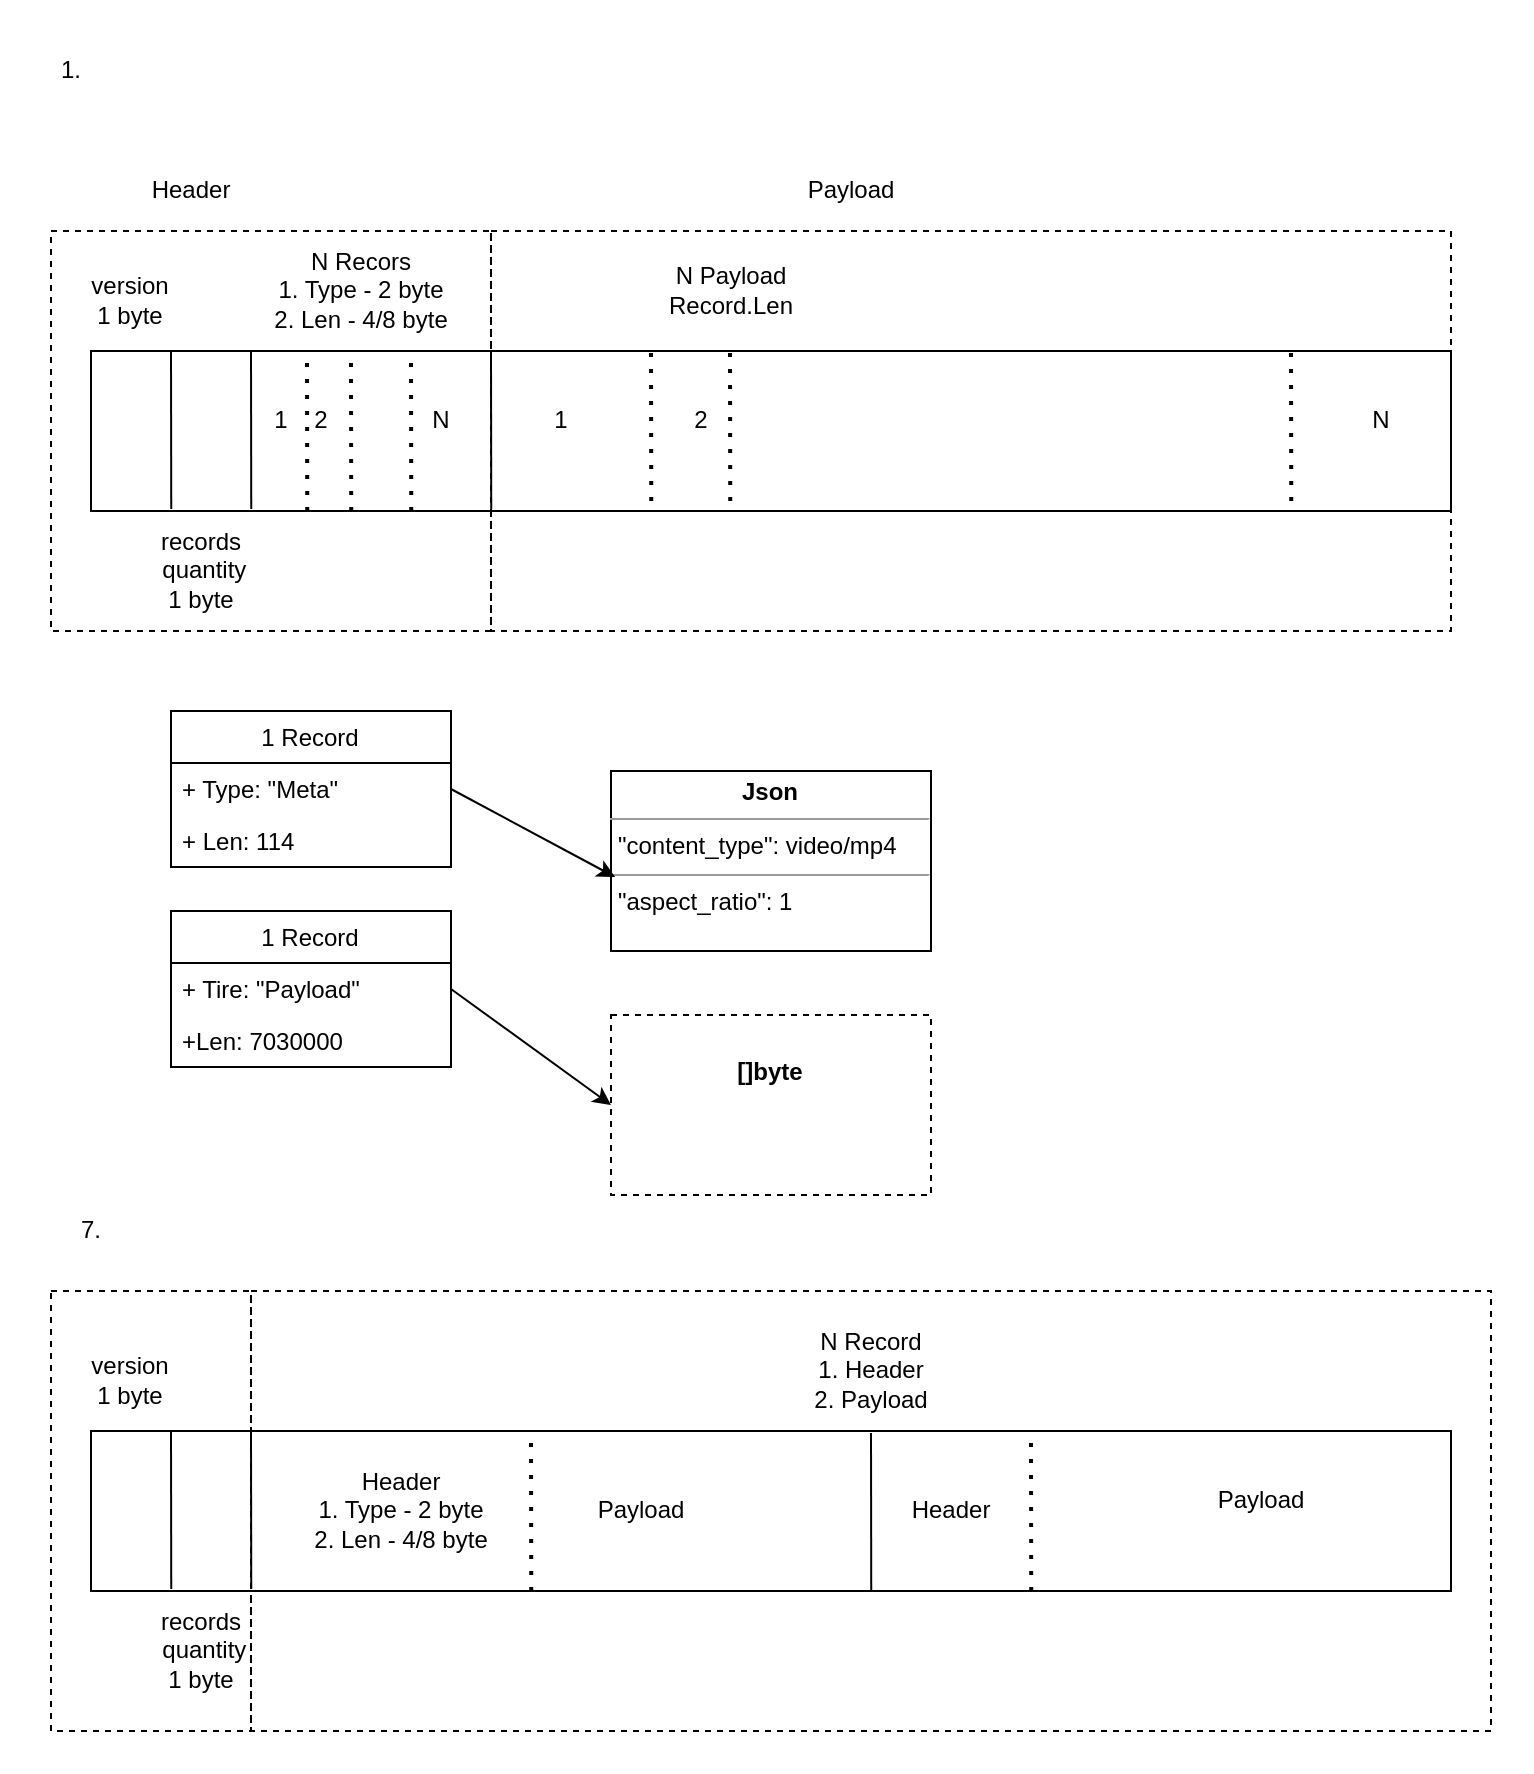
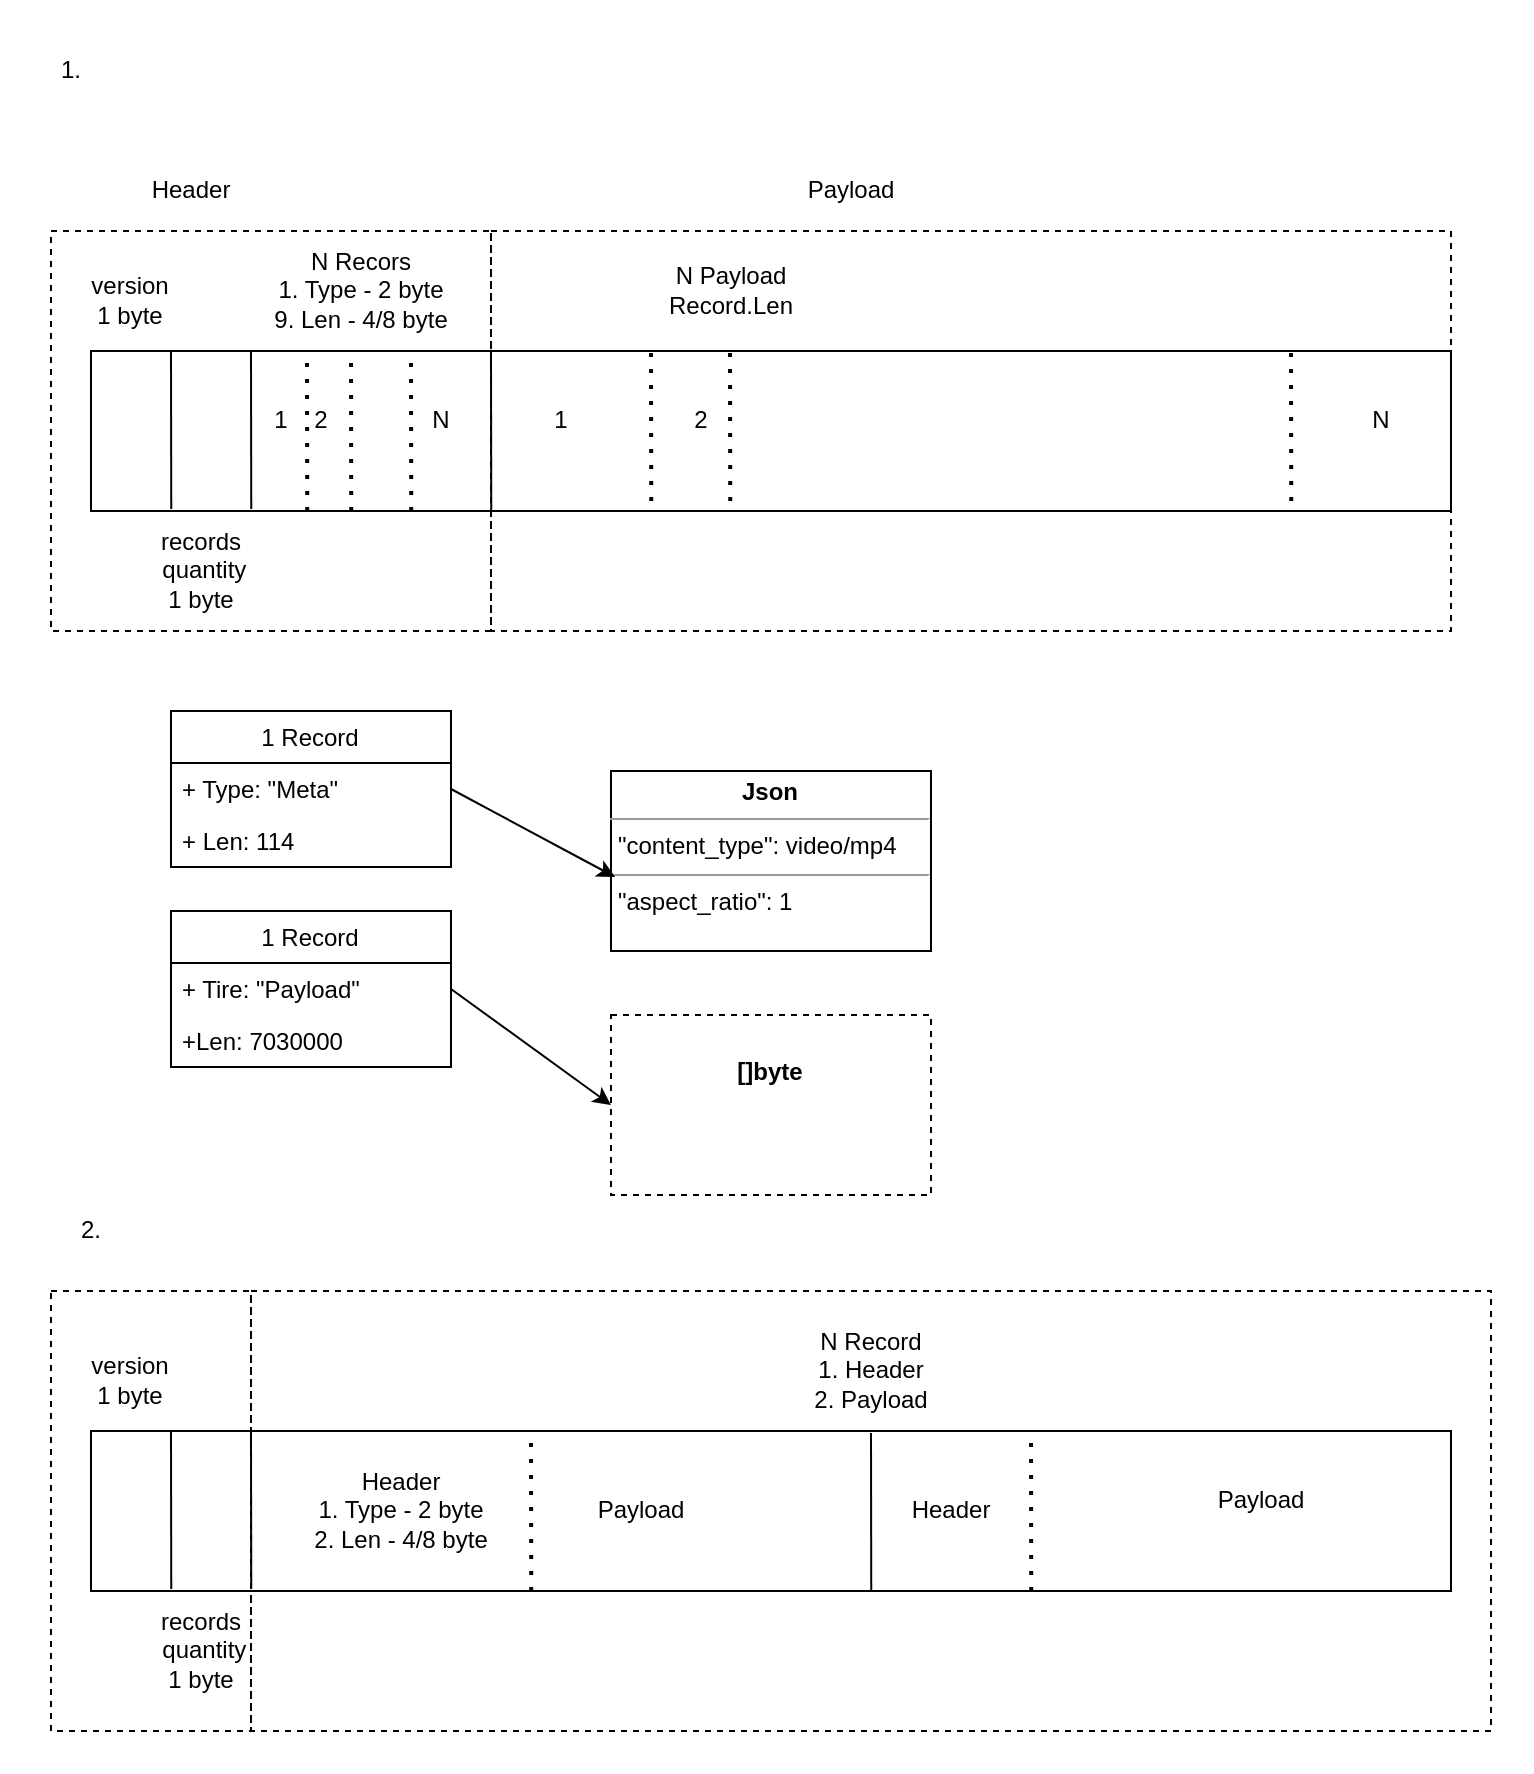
  <mxCell id="0" />
  <mxCell id="1" parent="0" />
  <mxCell id="2" value="" style="rounded=0;whiteSpace=wrap;html=1;fillColor=none;dashed=1;" vertex="1" parent="1"><mxGeometry x="125" y="645" width="620" height="220" as="geometry" /></mxCell>
  <mxCell id="3" value="" style="rounded=0;whiteSpace=wrap;html=1;fillColor=none;dashed=1;" vertex="1" parent="1"><mxGeometry x="25" y="115" width="220" height="200" as="geometry" /></mxCell>
  <mxCell id="4" value="" style="rounded=0;whiteSpace=wrap;html=1;" vertex="1" parent="1"><mxGeometry x="45" y="175" width="680" height="80" as="geometry" /></mxCell>
  <mxCell id="5" value="" style="endArrow=none;html=1;rounded=0;exitX=0.059;exitY=0.988;exitDx=0;exitDy=0;exitPerimeter=0;" edge="1" parent="1" source="4"><mxGeometry width="50" height="50" relative="1" as="geometry"><mxPoint x="395" y="285" as="sourcePoint" /><mxPoint x="85" y="175" as="targetPoint" /></mxGeometry></mxCell>
  <mxCell id="6" value="version&lt;br&gt;1 byte" style="text;html=1;strokeColor=none;fillColor=none;align=center;verticalAlign=middle;whiteSpace=wrap;rounded=0;" vertex="1" parent="1"><mxGeometry x="35" y="135" width="60" height="30" as="geometry" /></mxCell>
  <mxCell id="7" value="" style="endArrow=none;html=1;rounded=0;exitX=0.059;exitY=0.988;exitDx=0;exitDy=0;exitPerimeter=0;" edge="1" parent="1"><mxGeometry width="50" height="50" relative="1" as="geometry"><mxPoint x="125.12" y="254.04" as="sourcePoint" /><mxPoint x="125" y="175" as="targetPoint" /></mxGeometry></mxCell>
  <mxCell id="8" value="records&lt;br&gt;&amp;nbsp;quantity&lt;br&gt;1 byte" style="text;html=1;align=center;verticalAlign=middle;resizable=0;points=[];autosize=1;strokeColor=none;fillColor=none;" vertex="1" parent="1"><mxGeometry x="65" y="255" width="70" height="60" as="geometry" /></mxCell>
  <mxCell id="9" value="" style="endArrow=none;html=1;rounded=0;exitX=0.059;exitY=0.988;exitDx=0;exitDy=0;exitPerimeter=0;" edge="1" parent="1"><mxGeometry width="50" height="50" relative="1" as="geometry"><mxPoint x="245.12" y="254.04" as="sourcePoint" /><mxPoint x="245" y="175" as="targetPoint" /></mxGeometry></mxCell>
- <mxCell id="10" value="N Recors&lt;br&gt;1. Type - 2 byte&lt;br&gt;2. Len - 4/8 byte" style="text;html=1;align=center;verticalAlign=middle;resizable=0;points=[];autosize=1;strokeColor=none;fillColor=none;" vertex="1" parent="1"><mxGeometry x="125" y="115" width="110" height="60" as="geometry" /></mxCell>
+ <mxCell id="10" value="N Recors&lt;br&gt;1. Type - 2 byte&lt;br&gt;9. Len - 4/8 byte" style="text;html=1;align=center;verticalAlign=middle;resizable=0;points=[];autosize=1;strokeColor=none;fillColor=none;" vertex="1" parent="1"><mxGeometry x="125" y="115" width="110" height="60" as="geometry" /></mxCell>
  <mxCell id="11" value="" style="endArrow=none;dashed=1;html=1;dashPattern=1 3;strokeWidth=2;rounded=0;exitX=0.159;exitY=1;exitDx=0;exitDy=0;exitPerimeter=0;" edge="1" parent="1" source="4"><mxGeometry width="50" height="50" relative="1" as="geometry"><mxPoint x="395" y="285" as="sourcePoint" /><mxPoint x="153" y="175" as="targetPoint" /></mxGeometry></mxCell>
  <mxCell id="12" value="" style="endArrow=none;dashed=1;html=1;dashPattern=1 3;strokeWidth=2;rounded=0;exitX=0.159;exitY=1;exitDx=0;exitDy=0;exitPerimeter=0;" edge="1" parent="1"><mxGeometry width="50" height="50" relative="1" as="geometry"><mxPoint x="175.12" y="255" as="sourcePoint" /><mxPoint x="175" y="175" as="targetPoint" /></mxGeometry></mxCell>
  <mxCell id="13" value="N" style="text;html=1;align=center;verticalAlign=middle;resizable=0;points=[];autosize=1;strokeColor=none;fillColor=none;" vertex="1" parent="1"><mxGeometry x="205" y="195" width="30" height="30" as="geometry" /></mxCell>
  <mxCell id="14" value="" style="endArrow=none;dashed=1;html=1;dashPattern=1 3;strokeWidth=2;rounded=0;exitX=0.159;exitY=1;exitDx=0;exitDy=0;exitPerimeter=0;" edge="1" parent="1"><mxGeometry width="50" height="50" relative="1" as="geometry"><mxPoint x="205.12" y="255" as="sourcePoint" /><mxPoint x="205" y="175" as="targetPoint" /></mxGeometry></mxCell>
  <mxCell id="15" value="N Payload&lt;br&gt;Record.Len" style="text;html=1;align=center;verticalAlign=middle;resizable=0;points=[];autosize=1;strokeColor=none;fillColor=none;" vertex="1" parent="1"><mxGeometry x="320" y="125" width="90" height="40" as="geometry" /></mxCell>
  <mxCell id="16" value="" style="endArrow=none;dashed=1;html=1;dashPattern=1 3;strokeWidth=2;rounded=0;exitX=0.159;exitY=1;exitDx=0;exitDy=0;exitPerimeter=0;" edge="1" parent="1"><mxGeometry width="50" height="50" relative="1" as="geometry"><mxPoint x="325.12" y="250" as="sourcePoint" /><mxPoint x="325" y="170" as="targetPoint" /></mxGeometry></mxCell>
  <mxCell id="17" value="" style="endArrow=none;dashed=1;html=1;dashPattern=1 3;strokeWidth=2;rounded=0;exitX=0.159;exitY=1;exitDx=0;exitDy=0;exitPerimeter=0;" edge="1" parent="1"><mxGeometry width="50" height="50" relative="1" as="geometry"><mxPoint x="364.62" y="250" as="sourcePoint" /><mxPoint x="364.5" y="170" as="targetPoint" /></mxGeometry></mxCell>
  <mxCell id="18" value="1" style="text;html=1;align=center;verticalAlign=middle;resizable=0;points=[];autosize=1;strokeColor=none;fillColor=none;" vertex="1" parent="1"><mxGeometry x="265" y="195" width="30" height="30" as="geometry" /></mxCell>
  <mxCell id="19" value="2" style="text;html=1;align=center;verticalAlign=middle;resizable=0;points=[];autosize=1;strokeColor=none;fillColor=none;" vertex="1" parent="1"><mxGeometry x="335" y="195" width="30" height="30" as="geometry" /></mxCell>
  <mxCell id="20" value="" style="endArrow=none;dashed=1;html=1;dashPattern=1 3;strokeWidth=2;rounded=0;exitX=0.159;exitY=1;exitDx=0;exitDy=0;exitPerimeter=0;" edge="1" parent="1"><mxGeometry width="50" height="50" relative="1" as="geometry"><mxPoint x="645.12" y="250" as="sourcePoint" /><mxPoint x="645" y="170" as="targetPoint" /></mxGeometry></mxCell>
  <mxCell id="21" value="N" style="text;html=1;align=center;verticalAlign=middle;resizable=0;points=[];autosize=1;strokeColor=none;fillColor=none;" vertex="1" parent="1"><mxGeometry x="675" y="195" width="30" height="30" as="geometry" /></mxCell>
  <mxCell id="22" value="1" style="text;html=1;align=center;verticalAlign=middle;resizable=0;points=[];autosize=1;strokeColor=none;fillColor=none;" vertex="1" parent="1"><mxGeometry x="125" y="195" width="30" height="30" as="geometry" /></mxCell>
  <mxCell id="23" value="2" style="text;html=1;align=center;verticalAlign=middle;resizable=0;points=[];autosize=1;strokeColor=none;fillColor=none;" vertex="1" parent="1"><mxGeometry x="145" y="195" width="30" height="30" as="geometry" /></mxCell>
  <mxCell id="24" value="1 Record" style="swimlane;fontStyle=0;childLayout=stackLayout;horizontal=1;startSize=26;fillColor=none;horizontalStack=0;resizeParent=1;resizeParentMax=0;resizeLast=0;collapsible=1;marginBottom=0;" vertex="1" parent="1"><mxGeometry x="85" y="355" width="140" height="78" as="geometry" /></mxCell>
  <mxCell id="25" value="+ Type: &quot;Meta&quot;" style="text;strokeColor=none;fillColor=none;align=left;verticalAlign=top;spacingLeft=4;spacingRight=4;overflow=hidden;rotatable=0;points=[[0,0.5],[1,0.5]];portConstraint=eastwest;" vertex="1" parent="24"><mxGeometry y="26" width="140" height="26" as="geometry" /></mxCell>
  <mxCell id="26" value="+ Len: 114" style="text;strokeColor=none;fillColor=none;align=left;verticalAlign=top;spacingLeft=4;spacingRight=4;overflow=hidden;rotatable=0;points=[[0,0.5],[1,0.5]];portConstraint=eastwest;" vertex="1" parent="24"><mxGeometry y="52" width="140" height="26" as="geometry" /></mxCell>
  <mxCell id="27" value="1 Record" style="swimlane;fontStyle=0;childLayout=stackLayout;horizontal=1;startSize=26;fillColor=none;horizontalStack=0;resizeParent=1;resizeParentMax=0;resizeLast=0;collapsible=1;marginBottom=0;" vertex="1" parent="1"><mxGeometry x="85" y="455" width="140" height="78" as="geometry" /></mxCell>
  <mxCell id="28" value="+ Tire: &quot;Payload&quot;" style="text;strokeColor=none;fillColor=none;align=left;verticalAlign=top;spacingLeft=4;spacingRight=4;overflow=hidden;rotatable=0;points=[[0,0.5],[1,0.5]];portConstraint=eastwest;" vertex="1" parent="27"><mxGeometry y="26" width="140" height="26" as="geometry" /></mxCell>
  <mxCell id="29" value="+Len: 7030000" style="text;strokeColor=none;fillColor=none;align=left;verticalAlign=top;spacingLeft=4;spacingRight=4;overflow=hidden;rotatable=0;points=[[0,0.5],[1,0.5]];portConstraint=eastwest;" vertex="1" parent="27"><mxGeometry y="52" width="140" height="26" as="geometry" /></mxCell>
  <mxCell id="30" value="&lt;p style=&quot;margin:0px;margin-top:4px;text-align:center;&quot;&gt;&lt;b&gt;Json&lt;/b&gt;&lt;/p&gt;&lt;hr size=&quot;1&quot;&gt;&lt;p style=&quot;margin:0px;margin-left:4px;&quot;&gt;&quot;content_type&quot;: video/mp4&lt;/p&gt;&lt;hr size=&quot;1&quot;&gt;&lt;p style=&quot;margin:0px;margin-left:4px;&quot;&gt;&quot;aspect_ratio&quot;: 1&lt;/p&gt;" style="verticalAlign=top;align=left;overflow=fill;fontSize=12;fontFamily=Helvetica;html=1;fillColor=none;" vertex="1" parent="1"><mxGeometry x="305" y="385" width="160" height="90" as="geometry" /></mxCell>
  <mxCell id="31" value="&lt;p style=&quot;margin:0px;margin-top:4px;text-align:center;&quot;&gt;&lt;b&gt;&lt;br&gt;&lt;/b&gt;&lt;/p&gt;&lt;p style=&quot;margin:0px;margin-top:4px;text-align:center;&quot;&gt;&lt;b&gt;[]byte&lt;/b&gt;&lt;br&gt;&lt;/p&gt;&lt;p style=&quot;margin:0px;margin-left:4px;&quot;&gt;&lt;br&gt;&lt;/p&gt;" style="verticalAlign=top;align=left;overflow=fill;fontSize=12;fontFamily=Helvetica;html=1;fillColor=none;dashed=1;" vertex="1" parent="1"><mxGeometry x="305" y="507" width="160" height="90" as="geometry" /></mxCell>
  <mxCell id="32" value="" style="endArrow=classic;html=1;rounded=0;exitX=1;exitY=0.5;exitDx=0;exitDy=0;entryX=0.013;entryY=0.589;entryDx=0;entryDy=0;entryPerimeter=0;" edge="1" parent="1" source="25" target="30"><mxGeometry width="50" height="50" relative="1" as="geometry"><mxPoint x="355" y="425" as="sourcePoint" /><mxPoint x="405" y="375" as="targetPoint" /></mxGeometry></mxCell>
  <mxCell id="33" value="" style="endArrow=classic;html=1;rounded=0;exitX=1;exitY=0.5;exitDx=0;exitDy=0;entryX=0;entryY=0.5;entryDx=0;entryDy=0;" edge="1" parent="1" source="28" target="31"><mxGeometry width="50" height="50" relative="1" as="geometry"><mxPoint x="235" y="404" as="sourcePoint" /><mxPoint x="307.08" y="406.01" as="targetPoint" /></mxGeometry></mxCell>
  <mxCell id="34" value="" style="rounded=0;whiteSpace=wrap;html=1;" vertex="1" parent="1"><mxGeometry x="45" y="715" width="680" height="80" as="geometry" /></mxCell>
  <mxCell id="35" value="" style="endArrow=none;html=1;rounded=0;exitX=0.059;exitY=0.988;exitDx=0;exitDy=0;exitPerimeter=0;" edge="1" parent="1" source="34"><mxGeometry width="50" height="50" relative="1" as="geometry"><mxPoint x="395" y="825" as="sourcePoint" /><mxPoint x="85" y="715" as="targetPoint" /></mxGeometry></mxCell>
  <mxCell id="36" value="version&lt;br&gt;1 byte" style="text;html=1;strokeColor=none;fillColor=none;align=center;verticalAlign=middle;whiteSpace=wrap;rounded=0;" vertex="1" parent="1"><mxGeometry x="35" y="675" width="60" height="30" as="geometry" /></mxCell>
  <mxCell id="37" value="" style="endArrow=none;html=1;rounded=0;exitX=0.059;exitY=0.988;exitDx=0;exitDy=0;exitPerimeter=0;" edge="1" parent="1"><mxGeometry width="50" height="50" relative="1" as="geometry"><mxPoint x="125.12" y="794.04" as="sourcePoint" /><mxPoint x="125" y="715" as="targetPoint" /></mxGeometry></mxCell>
  <mxCell id="38" value="records&lt;br&gt;&amp;nbsp;quantity&lt;br&gt;1 byte" style="text;html=1;align=center;verticalAlign=middle;resizable=0;points=[];autosize=1;strokeColor=none;fillColor=none;" vertex="1" parent="1"><mxGeometry x="65" y="795" width="70" height="60" as="geometry" /></mxCell>
  <mxCell id="39" value="N Record&lt;br&gt;1. Header&lt;br&gt;2. Payload" style="text;html=1;align=center;verticalAlign=middle;resizable=0;points=[];autosize=1;strokeColor=none;fillColor=none;" vertex="1" parent="1"><mxGeometry x="395" y="655" width="80" height="60" as="geometry" /></mxCell>
  <mxCell id="40" value="" style="endArrow=none;html=1;rounded=0;exitX=0.059;exitY=0.988;exitDx=0;exitDy=0;exitPerimeter=0;" edge="1" parent="1"><mxGeometry width="50" height="50" relative="1" as="geometry"><mxPoint x="435.12" y="795" as="sourcePoint" /><mxPoint x="435" y="715.96" as="targetPoint" /></mxGeometry></mxCell>
  <mxCell id="41" value="" style="endArrow=none;dashed=1;html=1;dashPattern=1 3;strokeWidth=2;rounded=0;exitX=0.159;exitY=1;exitDx=0;exitDy=0;exitPerimeter=0;" edge="1" parent="1"><mxGeometry width="50" height="50" relative="1" as="geometry"><mxPoint x="265.12" y="795" as="sourcePoint" /><mxPoint x="265" y="715" as="targetPoint" /></mxGeometry></mxCell>
  <mxCell id="42" value="" style="endArrow=none;dashed=1;html=1;dashPattern=1 3;strokeWidth=2;rounded=0;exitX=0.159;exitY=1;exitDx=0;exitDy=0;exitPerimeter=0;" edge="1" parent="1"><mxGeometry width="50" height="50" relative="1" as="geometry"><mxPoint x="515.12" y="795" as="sourcePoint" /><mxPoint x="515" y="715" as="targetPoint" /></mxGeometry></mxCell>
  <mxCell id="43" value="Header&lt;br&gt;1. Type - 2 byte&lt;br&gt;2. Len - 4/8 byte" style="text;html=1;align=center;verticalAlign=middle;resizable=0;points=[];autosize=1;strokeColor=none;fillColor=none;" vertex="1" parent="1"><mxGeometry x="145" y="725" width="110" height="60" as="geometry" /></mxCell>
  <mxCell id="44" value="Payload" style="text;html=1;align=center;verticalAlign=middle;resizable=0;points=[];autosize=1;strokeColor=none;fillColor=none;" vertex="1" parent="1"><mxGeometry x="285" y="740" width="70" height="30" as="geometry" /></mxCell>
  <mxCell id="45" value="Header" style="text;html=1;align=center;verticalAlign=middle;resizable=0;points=[];autosize=1;strokeColor=none;fillColor=none;" vertex="1" parent="1"><mxGeometry x="445" y="740" width="60" height="30" as="geometry" /></mxCell>
  <mxCell id="46" value="Payload" style="text;html=1;align=center;verticalAlign=middle;resizable=0;points=[];autosize=1;strokeColor=none;fillColor=none;" vertex="1" parent="1"><mxGeometry x="595" y="735" width="70" height="30" as="geometry" /></mxCell>
  <mxCell id="47" value="Header" style="text;html=1;align=center;verticalAlign=middle;resizable=0;points=[];autosize=1;strokeColor=none;fillColor=none;" vertex="1" parent="1"><mxGeometry x="65" y="80" width="60" height="30" as="geometry" /></mxCell>
  <mxCell id="48" value="" style="rounded=0;whiteSpace=wrap;html=1;fillColor=none;dashed=1;" vertex="1" parent="1"><mxGeometry x="245" y="115" width="480" height="200" as="geometry" /></mxCell>
  <mxCell id="49" value="Payload" style="text;html=1;align=center;verticalAlign=middle;resizable=0;points=[];autosize=1;strokeColor=none;fillColor=none;" vertex="1" parent="1"><mxGeometry x="390" y="80" width="70" height="30" as="geometry" /></mxCell>
  <mxCell id="50" value="" style="rounded=0;whiteSpace=wrap;html=1;fillColor=none;dashed=1;" vertex="1" parent="1"><mxGeometry x="25" y="645" width="100" height="220" as="geometry" /></mxCell>
- <mxCell id="51" value="7." style="text;html=1;align=center;verticalAlign=middle;resizable=0;points=[];autosize=1;strokeColor=none;fillColor=none;" vertex="1" parent="1"><mxGeometry x="30" y="600" width="30" height="30" as="geometry" /></mxCell>
+ <mxCell id="51" value="2." style="text;html=1;align=center;verticalAlign=middle;resizable=0;points=[];autosize=1;strokeColor=none;fillColor=none;" vertex="1" parent="1"><mxGeometry x="30" y="600" width="30" height="30" as="geometry" /></mxCell>
  <mxCell id="52" value="1." style="text;html=1;align=center;verticalAlign=middle;resizable=0;points=[];autosize=1;strokeColor=none;fillColor=none;" vertex="1" parent="1"><mxGeometry x="20" y="20" width="30" height="30" as="geometry" /></mxCell>
